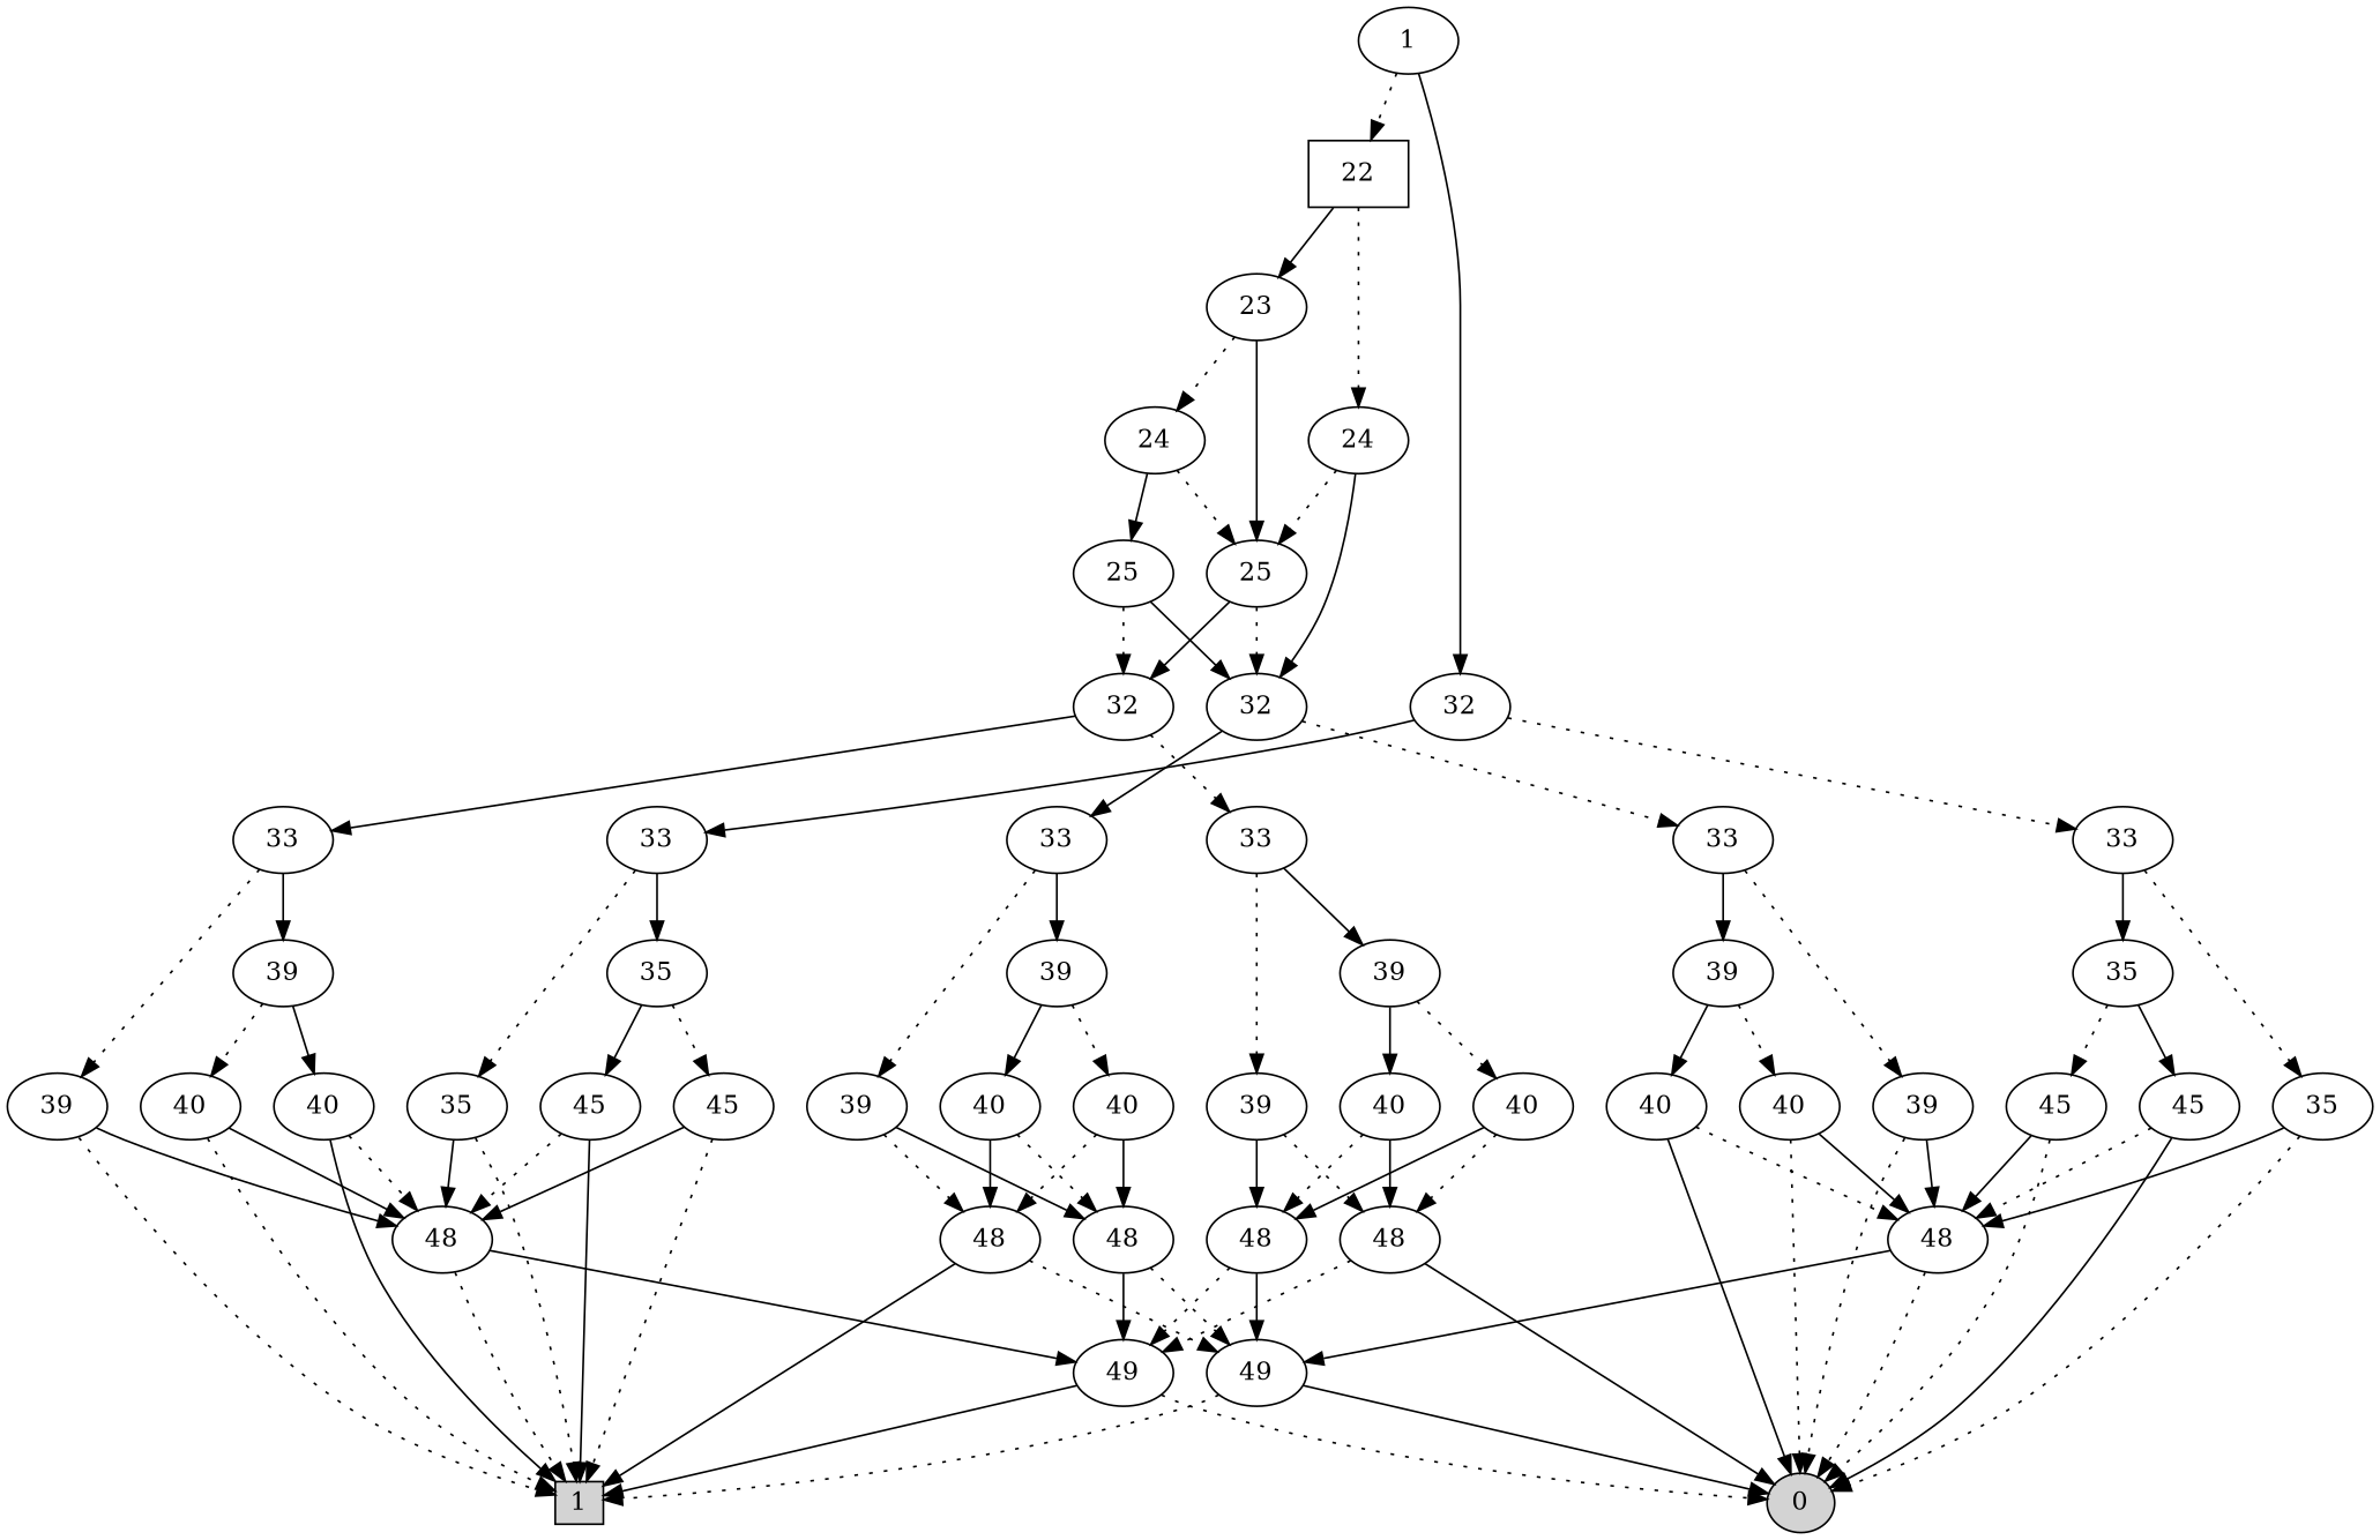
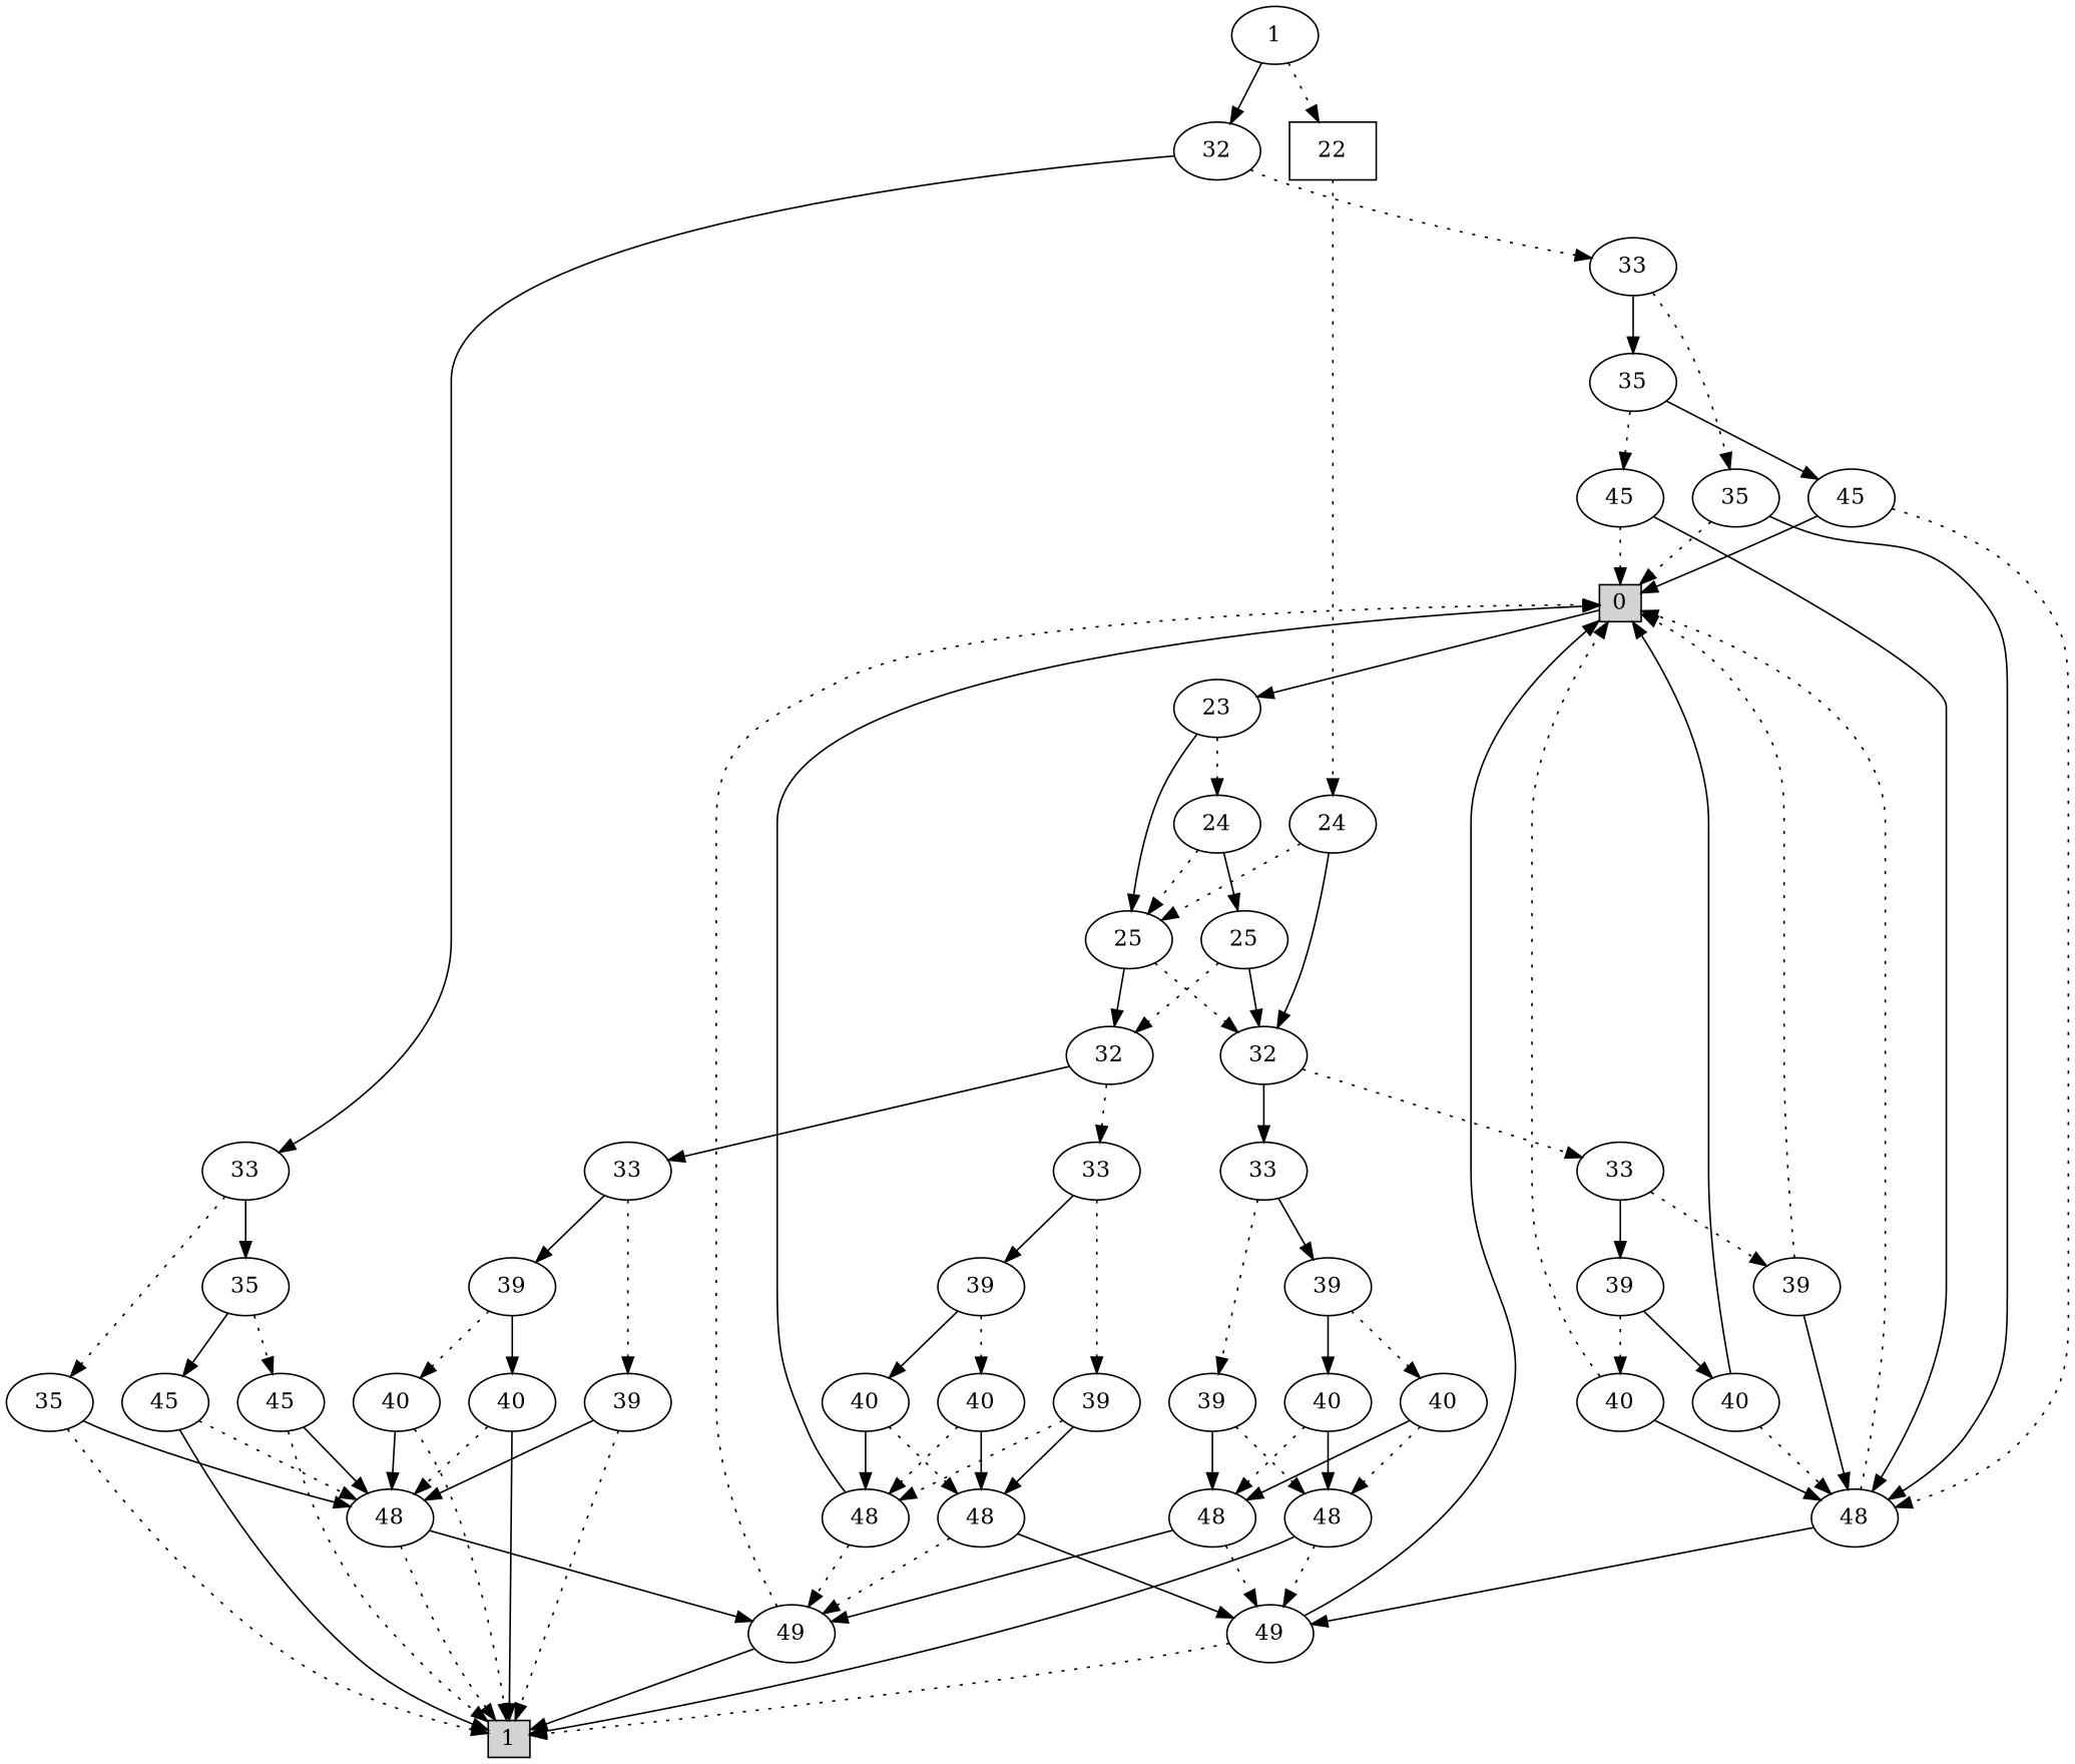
  digraph {
    edge [style=dotted]
-   n1 [height=0.3 label=0 shape=ellipse style=filled width=0.3]
+   n1 [height=0.3 label=0 shape=box style=filled width=0.3]
    n2 [height=0.3 label=1 shape=box style=filled width=0.3]
    n3 [label=1]
    n4 [label=22 shape=box]
    n5 [label=32]
    n6 [label=24]
    n7 [label=23]
    n8 [label=33]
    n9 [label=33]
    n10 [label=25]
    n11 [label=32]
    n12 [label=24]
    n13 [label=35]
    n14 [label=35]
    n15 [label=35]
    n16 [label=35]
    n17 [label=32]
    n18 [label=33]
    n19 [label=33]
    n20 [label=25]
    n21 [label=33]
    n22 [label=33]
    n23 [label=39]
    n24 [label=39]
    n25 [label=39]
    n26 [label=39]
    n27 [label=39]
    n28 [label=39]
    n29 [label=39]
    n30 [label=39]
    n31 [label=48]
    n32 [label=40]
    n33 [label=40]
    n34 [label=48]
    n35 [label=48]
    n36 [label=40]
    n37 [label=40]
    n38 [label=49]
    n39 [label=49]
    n40 [label=48]
    n41 [label=48]
    n42 [label=40]
    n43 [label=40]
    n44 [label=48]
    n45 [label=40]
    n46 [label=40]
    n47 [label=45]
    n48 [label=45]
    n49 [label=45]
    n50 [label=45]
    n3 -> n4
    n3 -> n5 [style=filled]
    n4 -> n6
-   n4 -> n7 [style=filled]
+   n1 -> n7 [style=filled]
    n5 -> n8
    n5 -> n9 [style=filled]
    n6 -> n10
    n6 -> n11 [style=filled]
    n7 -> n10 [style=filled]
    n7 -> n12
    n8 -> n13
    n8 -> n14 [style=filled]
    n9 -> n15
    n9 -> n16 [style=filled]
    n10 -> n11
    n10 -> n17 [style=filled]
    n11 -> n18
    n11 -> n19 [style=filled]
    n12 -> n10
    n12 -> n20 [style=filled]
    n13 -> n1
    n13 -> n31 [style=filled]
    n14 -> n47
    n14 -> n48 [style=filled]
    n15 -> n2
    n15 -> n44 [style=filled]
    n16 -> n49
    n16 -> n50 [style=filled]
    n17 -> n21
    n17 -> n22 [style=filled]
    n18 -> n23
    n18 -> n24 [style=filled]
    n19 -> n25
    n19 -> n26 [style=filled]
    n20 -> n11 [style=filled]
    n20 -> n17
    n21 -> n27
    n21 -> n28 [style=filled]
    n22 -> n29
    n22 -> n30 [style=filled]
    n23 -> n1
    n23 -> n31 [style=filled]
    n24 -> n32
    n24 -> n33 [style=filled]
    n25 -> n34
    n25 -> n35 [style=filled]
    n26 -> n36
    n26 -> n37 [style=filled]
    n27 -> n40
    n27 -> n41 [style=filled]
    n28 -> n42
    n28 -> n43 [style=filled]
    n29 -> n2
    n29 -> n44 [style=filled]
    n30 -> n45
    n30 -> n46 [style=filled]
    n31 -> n1
    n31 -> n38 [style=filled]
    n32 -> n1
    n32 -> n31 [style=filled]
    n33 -> n1 [style=filled]
    n33 -> n31
    n34 -> n2 [style=filled]
    n34 -> n38
    n35 -> n38
    n35 -> n39 [style=filled]
    n36 -> n34
    n36 -> n35 [style=filled]
    n37 -> n34 [style=filled]
    n37 -> n35
    n38 -> n1 [style=filled]
    n38 -> n2
    n39 -> n1
    n39 -> n2 [style=filled]
    n40 -> n1 [style=filled]
    n40 -> n39
    n41 -> n38 [style=filled]
    n41 -> n39
    n42 -> n40
    n42 -> n41 [style=filled]
    n43 -> n40 [style=filled]
    n43 -> n41
    n44 -> n2
    n44 -> n39 [style=filled]
    n45 -> n2
    n45 -> n44 [style=filled]
    n46 -> n2 [style=filled]
    n46 -> n44
    n47 -> n1
    n47 -> n31 [style=filled]
    n48 -> n1 [style=filled]
    n48 -> n31
    n49 -> n2
    n49 -> n44 [style=filled]
    n50 -> n2 [style=filled]
    n50 -> n44
  }
